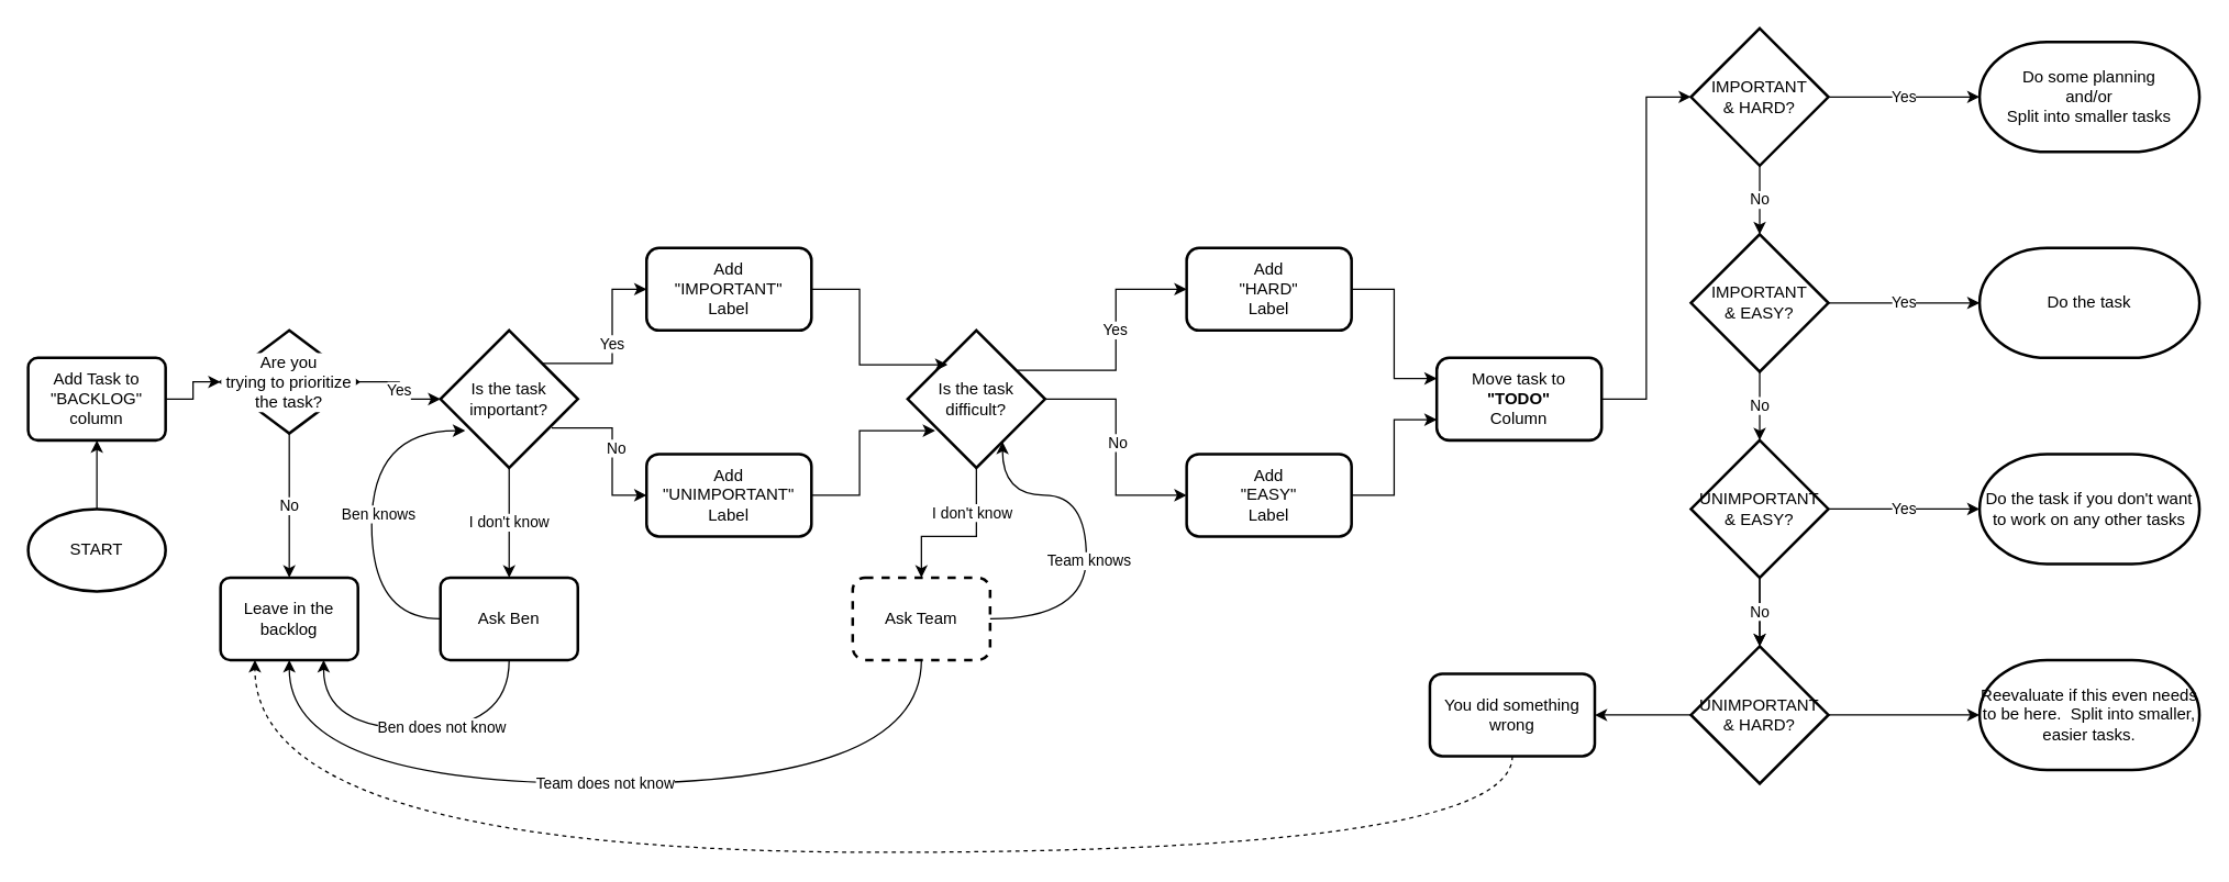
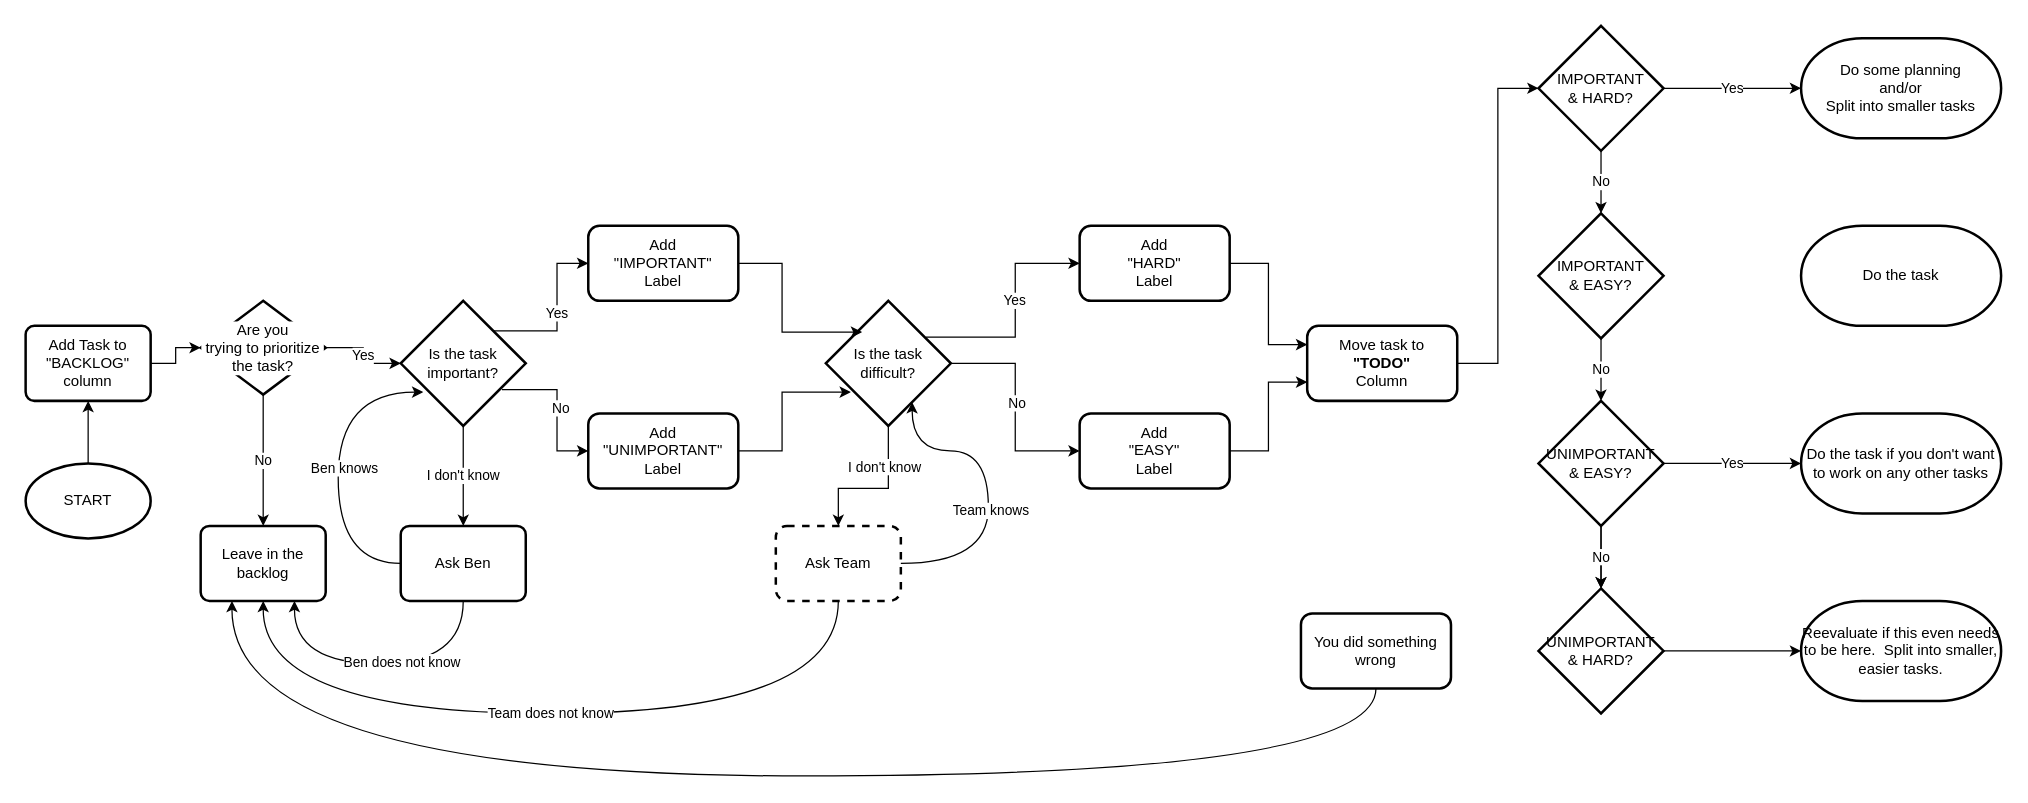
  <mxCell id="0" />
  <mxCell id="1" parent="0" />
  <mxCell id="2" value="" style="edgeStyle=orthogonalEdgeStyle;rounded=0;orthogonalLoop=1;jettySize=auto;html=1;" parent="1" source="3" target="5" edge="1"><mxGeometry relative="1" as="geometry" /></mxCell>
  <mxCell id="3" value="START" style="strokeWidth=2;html=1;shape=mxgraph.flowchart.start_2;whiteSpace=wrap;" parent="1" vertex="1"><mxGeometry x="20" y="370" width="100" height="60" as="geometry" /></mxCell>
  <mxCell id="4" value="" style="edgeStyle=orthogonalEdgeStyle;rounded=0;orthogonalLoop=1;jettySize=auto;html=1;" parent="1" source="5" target="8" edge="1"><mxGeometry relative="1" as="geometry" /></mxCell>
  <mxCell id="5" value="&lt;div&gt;Add Task to&lt;/div&gt;&lt;div&gt;&quot;BACKLOG&quot;&lt;/div&gt;&lt;div&gt;column&lt;br&gt;&lt;/div&gt;" style="rounded=1;whiteSpace=wrap;html=1;absoluteArcSize=1;arcSize=14;strokeWidth=2;" parent="1" vertex="1"><mxGeometry x="20" y="260" width="100" height="60" as="geometry" /></mxCell>
  <mxCell id="6" value="Yes" style="edgeStyle=orthogonalEdgeStyle;rounded=0;orthogonalLoop=1;jettySize=auto;html=1;" parent="1" source="8" target="14" edge="1"><mxGeometry relative="1" as="geometry" /></mxCell>
  <mxCell id="7" value="No" style="edgeStyle=orthogonalEdgeStyle;rounded=0;orthogonalLoop=1;jettySize=auto;html=1;" parent="1" source="8" target="9" edge="1"><mxGeometry relative="1" as="geometry" /></mxCell>
  <mxCell id="8" value="Are you &lt;br&gt;trying to prioritize the task?" style="strokeWidth=2;html=1;shape=mxgraph.flowchart.decision;whiteSpace=wrap;labelBackgroundColor=default;" parent="1" vertex="1"><mxGeometry x="160" y="240" width="100" height="75" as="geometry" /></mxCell>
  <mxCell id="9" value="Leave in the backlog" style="rounded=1;whiteSpace=wrap;html=1;absoluteArcSize=1;arcSize=14;strokeWidth=2;" parent="1" vertex="1"><mxGeometry x="160" y="420" width="100" height="60" as="geometry" /></mxCell>
  <mxCell id="10" value="Yes" style="edgeStyle=orthogonalEdgeStyle;rounded=0;orthogonalLoop=1;jettySize=auto;html=1;entryX=0;entryY=0.5;entryDx=0;entryDy=0;exitX=0.74;exitY=0.24;exitDx=0;exitDy=0;exitPerimeter=0;" parent="1" source="14" target="39" edge="1"><mxGeometry relative="1" as="geometry" /></mxCell>
  <mxCell id="11" value="I don't know" style="edgeStyle=orthogonalEdgeStyle;rounded=0;orthogonalLoop=1;jettySize=auto;html=1;" parent="1" source="14" target="17" edge="1"><mxGeometry relative="1" as="geometry" /></mxCell>
  <mxCell id="12" value="" style="edgeStyle=orthogonalEdgeStyle;rounded=0;orthogonalLoop=1;jettySize=auto;html=1;exitX=0.81;exitY=0.71;exitDx=0;exitDy=0;exitPerimeter=0;" edge="1" parent="1" source="14" target="41"><mxGeometry relative="1" as="geometry" /></mxCell>
  <mxCell id="13" value="No" style="edgeLabel;html=1;align=center;verticalAlign=middle;resizable=0;points=[];" vertex="1" connectable="0" parent="12"><mxGeometry x="-0.02" y="2" relative="1" as="geometry"><mxPoint as="offset" /></mxGeometry></mxCell>
  <mxCell id="14" value="Is the task important?" style="strokeWidth=2;html=1;shape=mxgraph.flowchart.decision;whiteSpace=wrap;" parent="1" vertex="1"><mxGeometry x="320" y="240" width="100" height="100" as="geometry" /></mxCell>
  <mxCell id="15" style="edgeStyle=orthogonalEdgeStyle;curved=1;rounded=0;orthogonalLoop=1;jettySize=auto;html=1;exitX=0.5;exitY=1;exitDx=0;exitDy=0;entryX=0.75;entryY=1;entryDx=0;entryDy=0;" parent="1" source="17" target="9" edge="1"><mxGeometry relative="1" as="geometry"><mxPoint x="230" y="500" as="targetPoint" /><Array as="points"><mxPoint x="370" y="530" /><mxPoint x="235" y="530" /></Array></mxGeometry></mxCell>
  <mxCell id="16" value="Ben does not know" style="edgeLabel;html=1;align=center;verticalAlign=middle;resizable=0;points=[];" parent="15" vertex="1" connectable="0"><mxGeometry x="-0.146" y="-2" relative="1" as="geometry"><mxPoint as="offset" /></mxGeometry></mxCell>
  <mxCell id="17" value="Ask Ben" style="rounded=1;whiteSpace=wrap;html=1;absoluteArcSize=1;arcSize=14;strokeWidth=2;" parent="1" vertex="1"><mxGeometry x="320" y="420" width="100" height="60" as="geometry" /></mxCell>
  <mxCell id="18" value="" style="edgeStyle=orthogonalEdgeStyle;rounded=0;orthogonalLoop=1;jettySize=auto;html=1;" parent="1" source="24" target="26" edge="1"><mxGeometry relative="1" as="geometry"><Array as="points"><mxPoint x="710" y="390" /><mxPoint x="670" y="390" /></Array></mxGeometry></mxCell>
  <mxCell id="19" value="I don't know" style="edgeLabel;html=1;align=center;verticalAlign=middle;resizable=0;points=[];" parent="18" vertex="1" connectable="0"><mxGeometry x="-0.46" y="-4" relative="1" as="geometry"><mxPoint as="offset" /></mxGeometry></mxCell>
  <mxCell id="20" style="edgeStyle=orthogonalEdgeStyle;rounded=0;orthogonalLoop=1;jettySize=auto;html=1;exitX=0.8;exitY=0.29;exitDx=0;exitDy=0;exitPerimeter=0;" edge="1" parent="1" source="24" target="44"><mxGeometry relative="1" as="geometry" /></mxCell>
  <mxCell id="21" value="Yes" style="edgeLabel;html=1;align=center;verticalAlign=middle;resizable=0;points=[];" vertex="1" connectable="0" parent="20"><mxGeometry x="0.126" y="2" relative="1" as="geometry"><mxPoint x="1" y="1" as="offset" /></mxGeometry></mxCell>
  <mxCell id="22" style="edgeStyle=orthogonalEdgeStyle;rounded=0;orthogonalLoop=1;jettySize=auto;html=1;entryX=0;entryY=0.5;entryDx=0;entryDy=0;" edge="1" parent="1" source="24" target="46"><mxGeometry relative="1" as="geometry" /></mxCell>
  <mxCell id="23" value="No" style="edgeLabel;html=1;align=center;verticalAlign=middle;resizable=0;points=[];" vertex="1" connectable="0" parent="22"><mxGeometry x="-0.046" y="1" relative="1" as="geometry"><mxPoint as="offset" /></mxGeometry></mxCell>
  <mxCell id="24" value="Is the task difficult?" style="strokeWidth=2;html=1;shape=mxgraph.flowchart.decision;whiteSpace=wrap;" parent="1" vertex="1"><mxGeometry x="660" y="240" width="100" height="100" as="geometry" /></mxCell>
  <mxCell id="25" value="Team does not know" style="edgeStyle=orthogonalEdgeStyle;curved=1;rounded=0;orthogonalLoop=1;jettySize=auto;html=1;exitX=0.5;exitY=1;exitDx=0;exitDy=0;entryX=0.5;entryY=1;entryDx=0;entryDy=0;" parent="1" source="26" target="9" edge="1"><mxGeometry relative="1" as="geometry"><Array as="points"><mxPoint x="670" y="570" /><mxPoint x="210" y="570" /></Array></mxGeometry></mxCell>
  <mxCell id="26" value="Ask Team" style="rounded=1;whiteSpace=wrap;html=1;strokeWidth=2;dashed=1;" parent="1" vertex="1"><mxGeometry x="620" y="420" width="100" height="60" as="geometry" /></mxCell>
  <mxCell id="27" value="" style="edgeStyle=orthogonalEdgeStyle;curved=1;rounded=0;orthogonalLoop=1;jettySize=auto;html=1;exitX=1;exitY=0.5;exitDx=0;exitDy=0;exitPerimeter=0;" parent="1" source="49" target="36" edge="1"><mxGeometry relative="1" as="geometry"><mxPoint x="1570" y="465" as="sourcePoint" /></mxGeometry></mxCell>
  <mxCell id="28" value="Yes" style="edgeStyle=orthogonalEdgeStyle;curved=1;rounded=0;orthogonalLoop=1;jettySize=auto;html=1;exitX=1;exitY=0.5;exitDx=0;exitDy=0;exitPerimeter=0;" parent="1" source="54" target="35" edge="1"><mxGeometry relative="1" as="geometry"><mxPoint x="1570" y="345" as="sourcePoint" /></mxGeometry></mxCell>
- <mxCell id="29" value="Yes" style="edgeStyle=orthogonalEdgeStyle;curved=1;rounded=0;orthogonalLoop=1;jettySize=auto;html=1;exitX=1;exitY=0.5;exitDx=0;exitDy=0;exitPerimeter=0;" parent="1" source="51" target="33" edge="1"><mxGeometry relative="1" as="geometry"><mxPoint x="1570" y="230" as="sourcePoint" /></mxGeometry></mxCell>
  <mxCell id="30" value="Yes" style="edgeStyle=orthogonalEdgeStyle;curved=1;rounded=0;orthogonalLoop=1;jettySize=auto;html=1;exitX=1;exitY=0.5;exitDx=0;exitDy=0;exitPerimeter=0;" parent="1" source="56" target="34" edge="1"><mxGeometry relative="1" as="geometry"><mxPoint x="1570" y="110" as="sourcePoint" /></mxGeometry></mxCell>
  <mxCell id="31" style="edgeStyle=orthogonalEdgeStyle;curved=1;rounded=0;orthogonalLoop=1;jettySize=auto;html=1;exitX=0;exitY=0.5;exitDx=0;exitDy=0;entryX=0.18;entryY=0.73;entryDx=0;entryDy=0;entryPerimeter=0;" parent="1" source="17" target="14" edge="1"><mxGeometry relative="1" as="geometry"><Array as="points"><mxPoint x="270" y="450" /><mxPoint x="270" y="313" /></Array></mxGeometry></mxCell>
  <mxCell id="32" value="Ben knows" style="edgeLabel;html=1;align=center;verticalAlign=middle;resizable=0;points=[];" parent="31" vertex="1" connectable="0"><mxGeometry x="-0.005" y="-4" relative="1" as="geometry"><mxPoint as="offset" /></mxGeometry></mxCell>
  <mxCell id="33" value="Do the task" style="rounded=1;whiteSpace=wrap;html=1;strokeWidth=2;shape=mxgraph.flowchart.terminator;" parent="1" vertex="1"><mxGeometry x="1440" y="180" width="160" height="80" as="geometry" /></mxCell>
  <mxCell id="34" value="&lt;div&gt;Do some planning&lt;/div&gt;&lt;div&gt;and/or&lt;br&gt;&lt;/div&gt;&lt;div&gt;Split into smaller tasks&lt;br&gt;&lt;/div&gt;" style="rounded=1;whiteSpace=wrap;html=1;strokeWidth=2;shape=mxgraph.flowchart.terminator;" parent="1" vertex="1"><mxGeometry x="1440" y="30" width="160" height="80" as="geometry" /></mxCell>
  <mxCell id="35" value="Do the task if you don't want to work on any other tasks" style="rounded=1;whiteSpace=wrap;html=1;strokeWidth=2;shape=mxgraph.flowchart.terminator;" parent="1" vertex="1"><mxGeometry x="1440" y="330" width="160" height="80" as="geometry" /></mxCell>
  <mxCell id="36" value="Reevaluate if this even needs to be here.&amp;nbsp; Split into smaller, easier tasks." style="rounded=1;whiteSpace=wrap;html=1;strokeWidth=2;shape=mxgraph.flowchart.terminator;" parent="1" vertex="1"><mxGeometry x="1440" y="480" width="160" height="80" as="geometry" /></mxCell>
  <mxCell id="37" style="edgeStyle=orthogonalEdgeStyle;curved=1;rounded=0;orthogonalLoop=1;jettySize=auto;html=1;exitX=1;exitY=0.5;exitDx=0;exitDy=0;entryX=0.69;entryY=0.81;entryDx=0;entryDy=0;entryPerimeter=0;" parent="1" source="26" target="24" edge="1"><mxGeometry relative="1" as="geometry"><Array as="points"><mxPoint x="790" y="450" /><mxPoint x="790" y="360" /><mxPoint x="729" y="360" /></Array><mxPoint x="890" y="430" as="targetPoint" /></mxGeometry></mxCell>
  <mxCell id="38" value="Team knows" style="edgeLabel;html=1;align=center;verticalAlign=middle;resizable=0;points=[];" parent="37" vertex="1" connectable="0"><mxGeometry x="-0.13" y="-1" relative="1" as="geometry"><mxPoint as="offset" /></mxGeometry></mxCell>
  <mxCell id="39" value="Add &lt;br&gt;&quot;IMPORTANT&quot; &lt;br&gt;Label" style="rounded=1;whiteSpace=wrap;html=1;strokeWidth=2;" vertex="1" parent="1"><mxGeometry x="470" y="180" width="120" height="60" as="geometry" /></mxCell>
  <mxCell id="40" style="edgeStyle=orthogonalEdgeStyle;rounded=0;orthogonalLoop=1;jettySize=auto;html=1;exitX=1;exitY=0.5;exitDx=0;exitDy=0;entryX=0.2;entryY=0.73;entryDx=0;entryDy=0;entryPerimeter=0;" edge="1" parent="1" source="41" target="24"><mxGeometry relative="1" as="geometry" /></mxCell>
  <mxCell id="41" value="Add &lt;br&gt;&quot;UNIMPORTANT&quot; &lt;br&gt;Label" style="rounded=1;whiteSpace=wrap;html=1;strokeWidth=2;" vertex="1" parent="1"><mxGeometry x="470" y="330" width="120" height="60" as="geometry" /></mxCell>
  <mxCell id="42" style="edgeStyle=orthogonalEdgeStyle;rounded=0;orthogonalLoop=1;jettySize=auto;html=1;exitX=1;exitY=0.5;exitDx=0;exitDy=0;entryX=0.29;entryY=0.25;entryDx=0;entryDy=0;entryPerimeter=0;" edge="1" parent="1" source="39" target="24"><mxGeometry relative="1" as="geometry" /></mxCell>
  <mxCell id="43" style="edgeStyle=orthogonalEdgeStyle;rounded=0;orthogonalLoop=1;jettySize=auto;html=1;entryX=0;entryY=0.25;entryDx=0;entryDy=0;" edge="1" parent="1" source="44" target="47"><mxGeometry relative="1" as="geometry" /></mxCell>
  <mxCell id="44" value="Add &lt;br&gt;&quot;HARD&quot; &lt;br&gt;Label" style="rounded=1;whiteSpace=wrap;html=1;strokeWidth=2;" vertex="1" parent="1"><mxGeometry x="863" y="180" width="120" height="60" as="geometry" /></mxCell>
  <mxCell id="45" style="edgeStyle=orthogonalEdgeStyle;rounded=0;orthogonalLoop=1;jettySize=auto;html=1;entryX=0;entryY=0.75;entryDx=0;entryDy=0;" edge="1" parent="1" source="46" target="47"><mxGeometry relative="1" as="geometry" /></mxCell>
  <mxCell id="46" value="Add &lt;br&gt;&quot;EASY&quot; &lt;br&gt;Label" style="rounded=1;whiteSpace=wrap;html=1;strokeWidth=2;" vertex="1" parent="1"><mxGeometry x="863" y="330" width="120" height="60" as="geometry" /></mxCell>
  <mxCell id="47" value="Move task to &lt;br&gt;&lt;b&gt;&quot;TODO&quot; &lt;/b&gt;&lt;br&gt;Column" style="rounded=1;whiteSpace=wrap;html=1;strokeWidth=2;" vertex="1" parent="1"><mxGeometry x="1045" y="260" width="120" height="60" as="geometry" /></mxCell>
- <mxCell id="48" value="" style="edgeStyle=orthogonalEdgeStyle;rounded=0;orthogonalLoop=1;jettySize=auto;html=1;" edge="1" parent="1" source="49" target="59"><mxGeometry relative="1" as="geometry" /></mxCell>
  <mxCell id="49" value="UNIMPORTANT&lt;br&gt;&amp;amp; HARD?" style="strokeWidth=2;html=1;shape=mxgraph.flowchart.decision;whiteSpace=wrap;" vertex="1" parent="1"><mxGeometry x="1230" y="470" width="100" height="100" as="geometry" /></mxCell>
  <mxCell id="50" value="No" style="edgeStyle=orthogonalEdgeStyle;rounded=0;orthogonalLoop=1;jettySize=auto;html=1;" edge="1" parent="1" source="51" target="54"><mxGeometry relative="1" as="geometry" /></mxCell>
  <mxCell id="51" value="IMPORTANT&lt;br&gt;&amp;amp; EASY?" style="strokeWidth=2;html=1;shape=mxgraph.flowchart.decision;whiteSpace=wrap;" vertex="1" parent="1"><mxGeometry x="1230" y="170" width="100" height="100" as="geometry" /></mxCell>
  <mxCell id="52" value="" style="edgeStyle=orthogonalEdgeStyle;rounded=0;orthogonalLoop=1;jettySize=auto;html=1;" edge="1" parent="1" source="54" target="49"><mxGeometry relative="1" as="geometry" /></mxCell>
  <mxCell id="53" value="No" style="edgeStyle=orthogonalEdgeStyle;rounded=0;orthogonalLoop=1;jettySize=auto;html=1;" edge="1" parent="1" source="54" target="49"><mxGeometry relative="1" as="geometry" /></mxCell>
  <mxCell id="54" value="UNIMPORTANT&lt;br&gt;&amp;amp; EASY?" style="strokeWidth=2;html=1;shape=mxgraph.flowchart.decision;whiteSpace=wrap;" vertex="1" parent="1"><mxGeometry x="1230" y="320" width="100" height="100" as="geometry" /></mxCell>
  <mxCell id="55" value="No" style="edgeStyle=orthogonalEdgeStyle;rounded=0;orthogonalLoop=1;jettySize=auto;html=1;" edge="1" parent="1" source="56" target="51"><mxGeometry relative="1" as="geometry" /></mxCell>
  <mxCell id="56" value="IMPORTANT&lt;br&gt;&amp;amp; HARD?" style="strokeWidth=2;html=1;shape=mxgraph.flowchart.decision;whiteSpace=wrap;" vertex="1" parent="1"><mxGeometry x="1230" y="20" width="100" height="100" as="geometry" /></mxCell>
  <mxCell id="57" style="edgeStyle=orthogonalEdgeStyle;rounded=0;orthogonalLoop=1;jettySize=auto;html=1;entryX=0;entryY=0.5;entryDx=0;entryDy=0;entryPerimeter=0;" edge="1" parent="1" source="47" target="56"><mxGeometry relative="1" as="geometry" /></mxCell>
- <mxCell id="58" style="edgeStyle=orthogonalEdgeStyle;rounded=0;orthogonalLoop=1;jettySize=auto;html=1;entryX=0.25;entryY=1;entryDx=0;entryDy=0;curved=1;dashed=1;" edge="1" parent="1" source="59" target="9"><mxGeometry relative="1" as="geometry"><Array as="points"><mxPoint x="1100" y="620" /><mxPoint x="185" y="620" /></Array></mxGeometry></mxCell>
+ <mxCell id="58" style="edgeStyle=orthogonalEdgeStyle;rounded=0;orthogonalLoop=1;jettySize=auto;html=1;entryX=0.25;entryY=1;entryDx=0;entryDy=0;curved=1;" edge="1" parent="1" source="59" target="9"><mxGeometry relative="1" as="geometry"><Array as="points"><mxPoint x="1100" y="620" /><mxPoint x="185" y="620" /></Array></mxGeometry></mxCell>
  <mxCell id="59" value="You did something wrong" style="rounded=1;whiteSpace=wrap;html=1;strokeWidth=2;" vertex="1" parent="1"><mxGeometry x="1040" y="490" width="120" height="60" as="geometry" /></mxCell>
